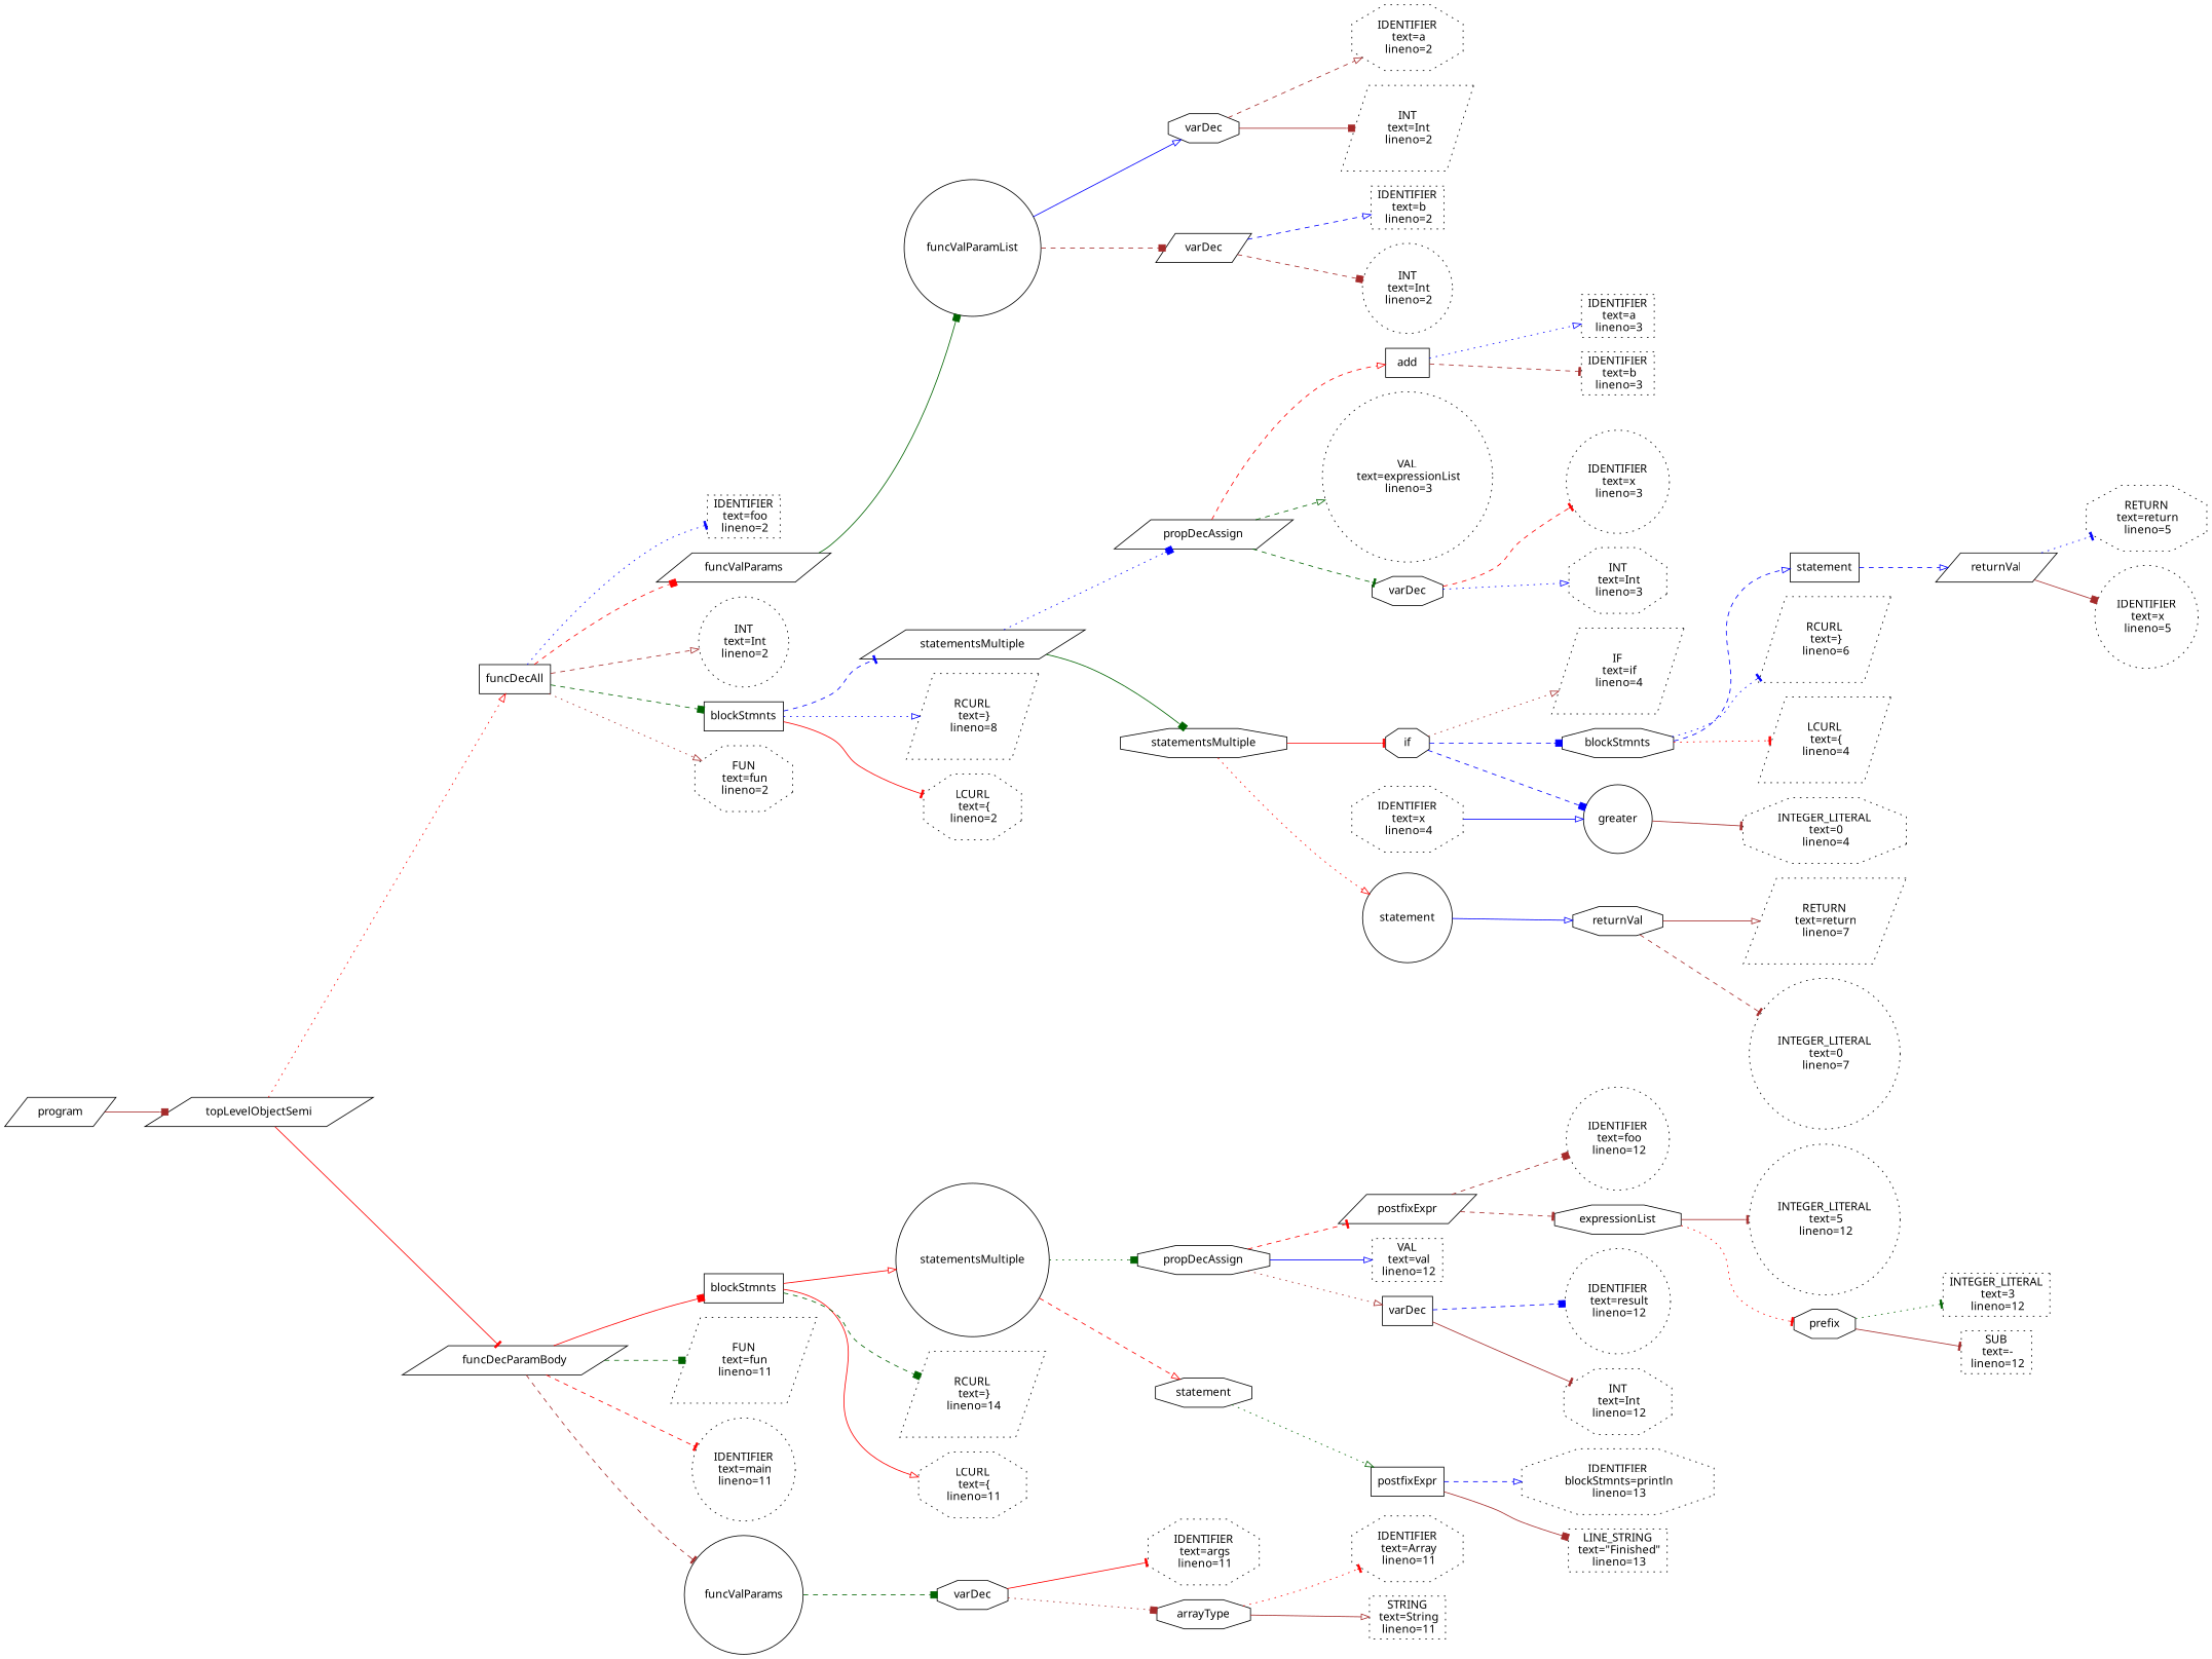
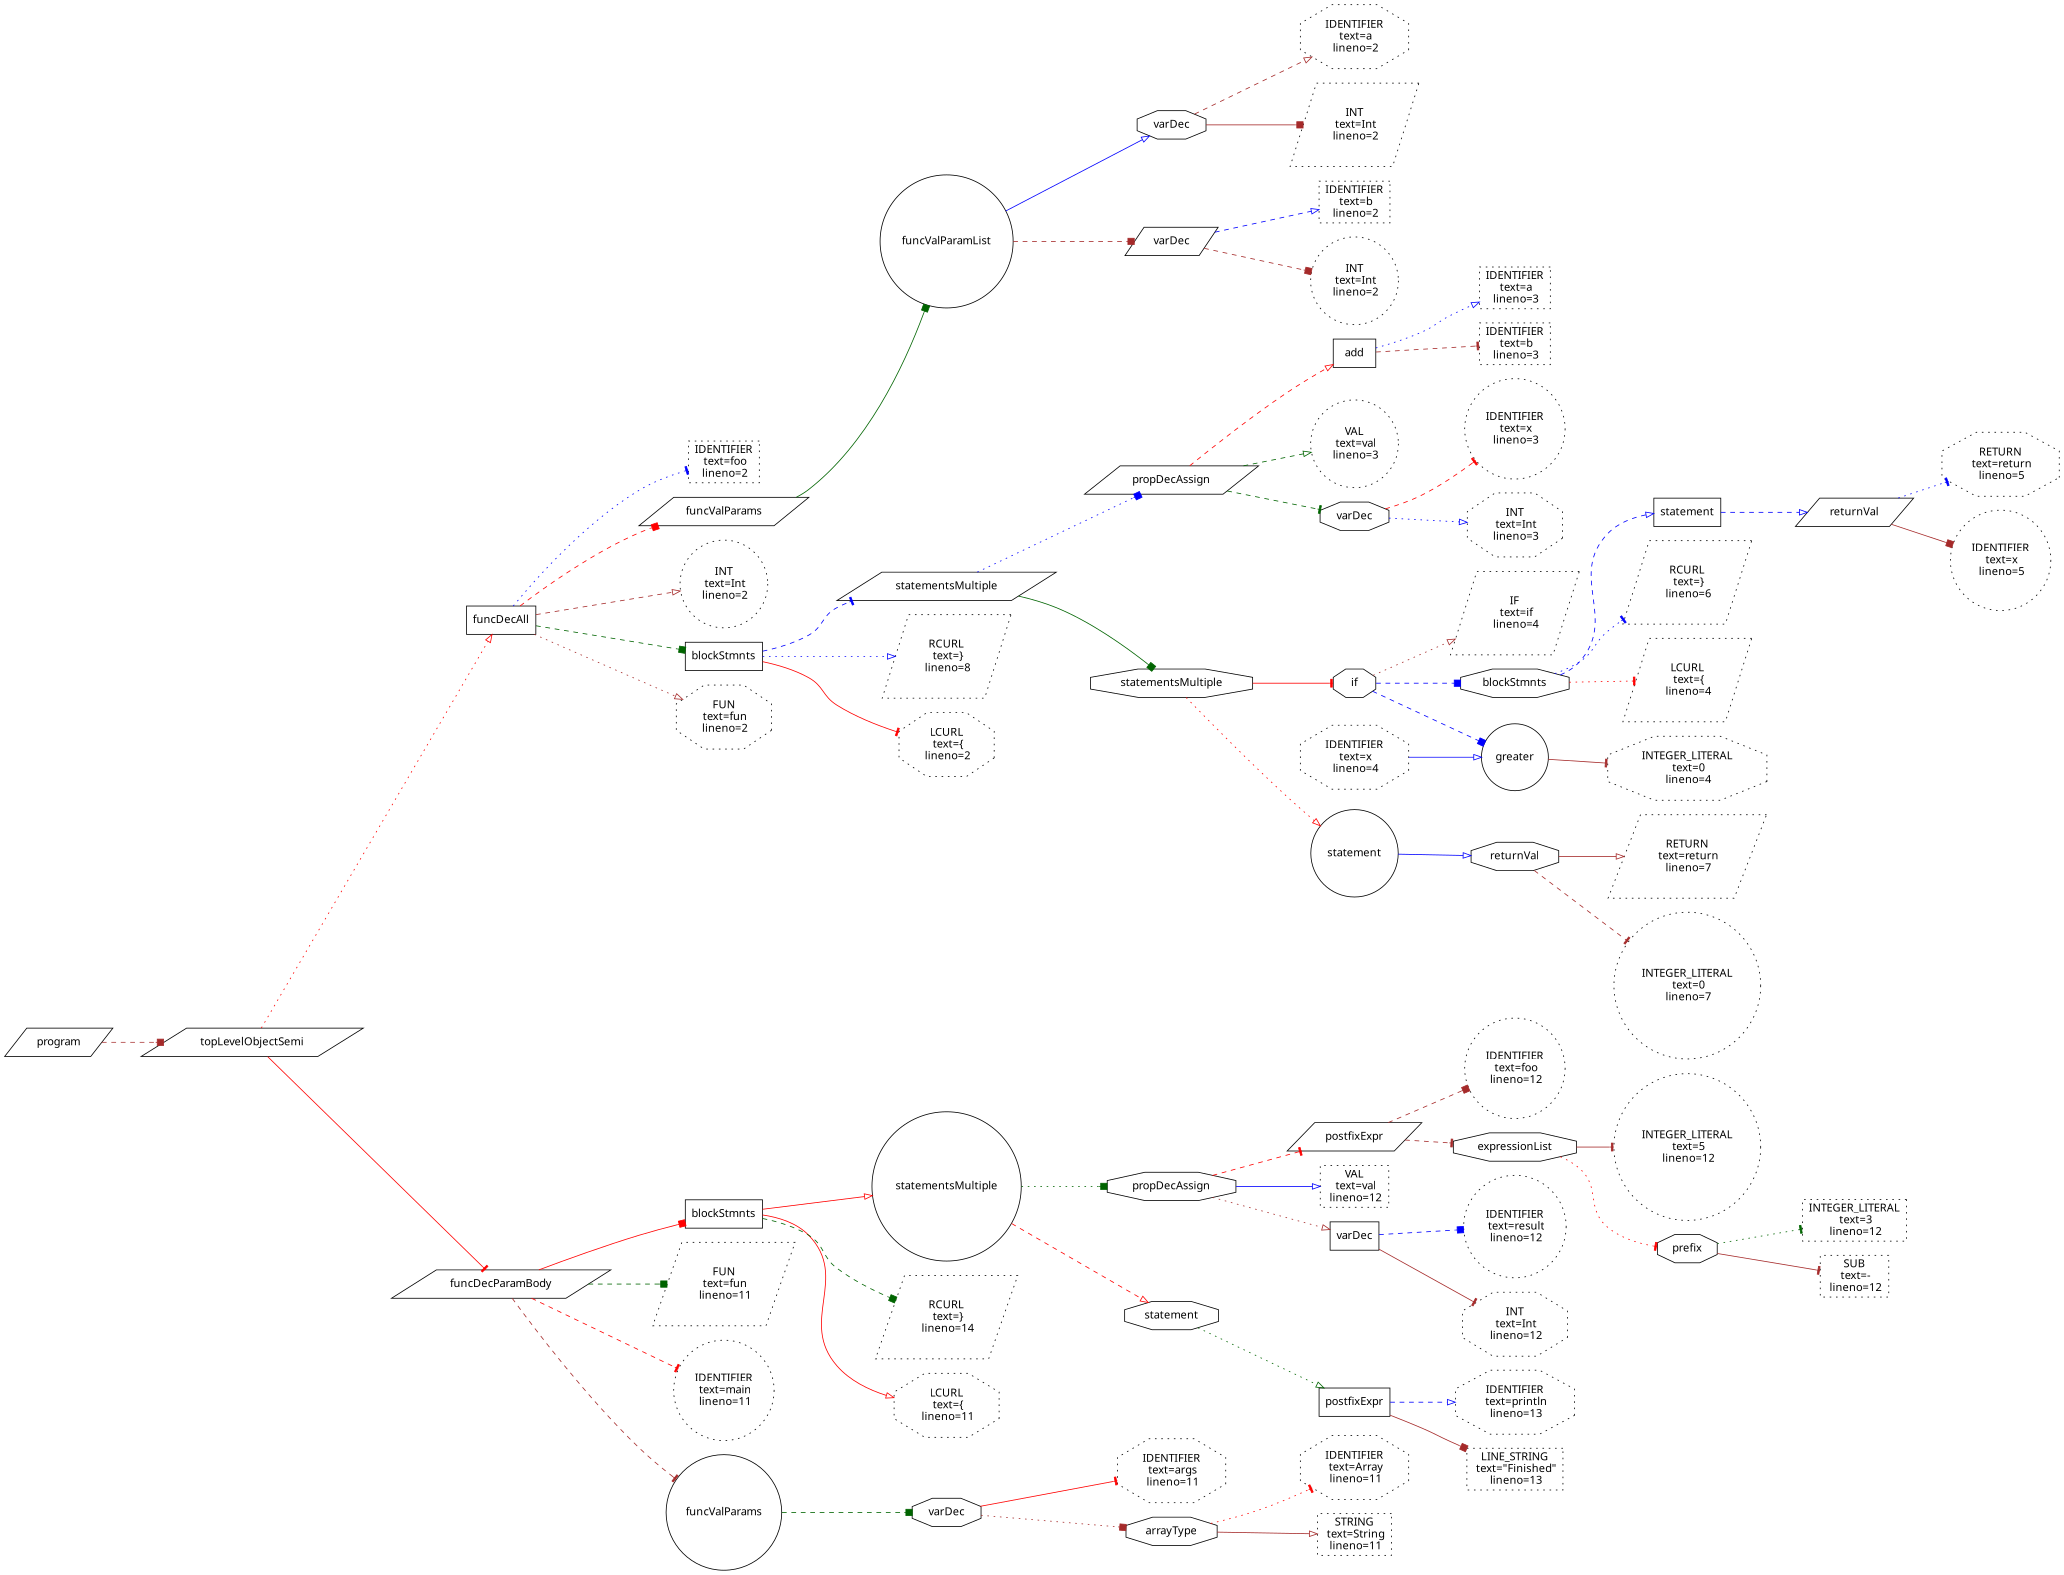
  digraph {
    fontname="Noto Sans"
    rankdir=LR
    node [fontname="Noto Sans" shape=octagon style=dotted]
    edge [arrowhead=onormal color=brown fontname="Noto Sans" style=dashed]
    n1 [label=program shape=parallelogram style=""]
    n2 [label=topLevelObjectSemi shape=parallelogram style=""]
    n3 [label=funcDecAll shape=box style=""]
    n4 [label=funcDecParamBody shape=parallelogram style=""]
    n5 [label="FUN\n text=fun\n lineno=2"]
    n6 [label="IDENTIFIER\n text=foo\n lineno=2" shape=box]
    n7 [label=funcValParams shape=parallelogram style=""]
    n8 [label="INT\n text=Int\n lineno=2" shape=circle]
    n9 [label=blockStmnts shape=box style=""]
    n10 [label="FUN\n text=fun\n lineno=11" shape=parallelogram]
    n11 [label="IDENTIFIER\n text=main\n lineno=11" shape=circle]
    n12 [label=funcValParams shape=circle style=""]
    n13 [label=blockStmnts shape=box style=""]
    n14 [label=funcValParamList shape=circle style=""]
    n15 [label="LCURL\n text=\{\n lineno=2"]
    n16 [label=statementsMultiple shape=parallelogram style=""]
    n17 [label="RCURL\n text=\}\n lineno=8" shape=parallelogram]
    n18 [label=varDec style=""]
    n19 [label="LCURL\n text=\{\n lineno=11"]
    n20 [label=statementsMultiple shape=circle style=""]
    n21 [label="RCURL\n text=\}\n lineno=14" shape=parallelogram]
    n22 [label=varDec style=""]
    n23 [label=varDec shape=parallelogram style=""]
    n24 [label=propDecAssign shape=parallelogram style=""]
    n25 [label=statementsMultiple style=""]
    n26 [label="IDENTIFIER\n text=a\n lineno=2"]
    n27 [label="INT\n text=Int\n lineno=2" shape=parallelogram]
    n28 [label="IDENTIFIER\n text=b\n lineno=2" shape=box]
    n29 [label="INT\n text=Int\n lineno=2" shape=circle]
-   n30 [label="VAL\n text=expressionList\n lineno=3" shape=circle]
+   n30 [label="VAL\n text=val\n lineno=3" shape=circle]
    n31 [label=varDec style=""]
    n32 [label=add shape=box style=""]
    n33 [label=if style=""]
    n34 [label=statement shape=circle style=""]
    n35 [label="IDENTIFIER\n text=x\n lineno=3" shape=circle]
    n36 [label="INT\n text=Int\n lineno=3"]
    n37 [label="IDENTIFIER\n text=a\n lineno=3" shape=box]
    n38 [label="IDENTIFIER\n text=b\n lineno=3" shape=box]
    n39 [label="IF\n text=if\n lineno=4" shape=parallelogram]
    n40 [label=greater shape=circle style=""]
    n41 [label=blockStmnts style=""]
    n42 [label=returnVal style=""]
    n43 [label="INTEGER_LITERAL\n text=0\n lineno=4"]
    n44 [label="LCURL\n text=\{\n lineno=4" shape=parallelogram]
    n45 [label=statement shape=box style=""]
    n46 [label="RCURL\n text=\}\n lineno=6" shape=parallelogram]
    n47 [label="RETURN\n text=return\n lineno=7" shape=parallelogram]
    n48 [label="INTEGER_LITERAL\n text=0\n lineno=7" shape=circle]
    n49 [label="IDENTIFIER\n text=x\n lineno=4"]
    n50 [label=returnVal shape=parallelogram style=""]
    n51 [label="RETURN\n text=return\n lineno=5"]
    n52 [label="IDENTIFIER\n text=x\n lineno=5" shape=circle]
    n53 [label="IDENTIFIER\n text=args\n lineno=11"]
    n54 [label=arrayType style=""]
    n55 [label=propDecAssign style=""]
    n56 [label=statement style=""]
    n57 [label="IDENTIFIER\n text=Array\n lineno=11"]
    n58 [label="STRING\n text=String\n lineno=11" shape=box]
    n59 [label="VAL\n text=val\n lineno=12" shape=box]
    n60 [label=varDec shape=box style=""]
    n61 [label=postfixExpr shape=parallelogram style=""]
    n62 [label=postfixExpr shape=box style=""]
    n63 [label="IDENTIFIER\n text=result\n lineno=12" shape=circle]
    n64 [label="INT\n text=Int\n lineno=12"]
    n65 [label="IDENTIFIER\n text=foo\n lineno=12" shape=circle]
    n66 [label=expressionList style=""]
-   n67 [label="IDENTIFIER\n blockStmnts=println\n lineno=13"]
+   n67 [label="IDENTIFIER\n text=println\n lineno=13"]
    n68 [label="LINE_STRING\n text=\"Finished\"\n lineno=13" shape=box]
    n69 [label="INTEGER_LITERAL\n text=5\n lineno=12" shape=circle]
    n70 [label=prefix style=""]
    n71 [label="SUB\n text=-\n lineno=12" shape=box]
    n72 [label="INTEGER_LITERAL\n text=3\n lineno=12" shape=box]
-   n1 -> n2 [arrowhead=box style=solid]
+   n1 -> n2 [arrowhead=box]
    n2 -> n3 [color=red style=dotted]
    n2 -> n4 [arrowhead=tee color=red style=solid]
    n3 -> n5 [style=dotted]
    n3 -> n6 [arrowhead=tee color=blue style=dotted]
    n3 -> n7 [arrowhead=box color=red]
    n3 -> n8
    n3 -> n9 [arrowhead=box color=darkgreen]
    n4 -> n10 [arrowhead=box color=darkgreen]
    n4 -> n11 [arrowhead=tee color=red]
    n4 -> n12 [arrowhead=tee]
    n4 -> n13 [arrowhead=box color=red style=solid]
    n7 -> n14 [arrowhead=box color=darkgreen style=solid]
    n9 -> n15 [arrowhead=tee color=red style=solid]
    n9 -> n16 [arrowhead=tee color=blue]
    n9 -> n17 [color=blue style=dotted]
    n12 -> n18 [arrowhead=box color=darkgreen]
    n13 -> n19 [color=red style=solid]
    n13 -> n20 [color=red style=solid]
    n13 -> n21 [arrowhead=box color=darkgreen]
    n14 -> n22 [color=blue style=solid]
    n14 -> n23 [arrowhead=box]
    n16 -> n24 [arrowhead=box color=blue style=dotted]
    n16 -> n25 [arrowhead=box color=darkgreen style=solid]
    n18 -> n53 [arrowhead=tee color=red style=solid]
    n18 -> n54 [arrowhead=box style=dotted]
    n20 -> n55 [arrowhead=box color=darkgreen style=dotted]
    n20 -> n56 [color=red]
    n22 -> n26
    n22 -> n27 [arrowhead=box style=solid]
    n23 -> n28 [color=blue]
    n23 -> n29 [arrowhead=box]
    n24 -> n30 [color=darkgreen]
    n24 -> n31 [arrowhead=tee color=darkgreen]
    n24 -> n32 [color=red]
    n25 -> n33 [arrowhead=tee color=red style=solid]
    n25 -> n34 [color=red style=dotted]
    n31 -> n35 [arrowhead=tee color=red]
    n31 -> n36 [color=blue style=dotted]
    n32 -> n37 [color=blue style=dotted]
    n32 -> n38 [arrowhead=tee]
    n33 -> n39 [style=dotted]
    n33 -> n40 [arrowhead=box color=blue]
    n33 -> n41 [arrowhead=box color=blue]
    n34 -> n42 [color=blue style=solid]
    n40 -> n43 [arrowhead=tee style=solid]
    n41 -> n44 [arrowhead=tee color=red style=dotted]
    n41 -> n45 [color=blue]
    n41 -> n46 [arrowhead=tee color=blue style=dotted]
    n42 -> n47 [style=solid]
    n42 -> n48 [arrowhead=tee]
    n45 -> n50 [color=blue]
    n49 -> n40 [color=blue style=solid]
    n50 -> n51 [arrowhead=tee color=blue style=dotted]
    n50 -> n52 [arrowhead=box style=solid]
    n54 -> n57 [arrowhead=tee color=red style=dotted]
    n54 -> n58 [style=solid]
    n55 -> n59 [color=blue style=solid]
    n55 -> n60 [style=dotted]
    n55 -> n61 [arrowhead=tee color=red]
    n56 -> n62 [color=darkgreen style=dotted]
    n60 -> n63 [arrowhead=box color=blue]
    n60 -> n64 [arrowhead=tee style=solid]
    n61 -> n65 [arrowhead=box]
    n61 -> n66 [arrowhead=tee]
    n62 -> n67 [color=blue]
    n62 -> n68 [arrowhead=box style=solid]
    n66 -> n69 [arrowhead=tee style=solid]
    n66 -> n70 [arrowhead=tee color=red style=dotted]
    n70 -> n71 [arrowhead=tee style=solid]
    n70 -> n72 [arrowhead=tee color=darkgreen style=dotted]
  }
